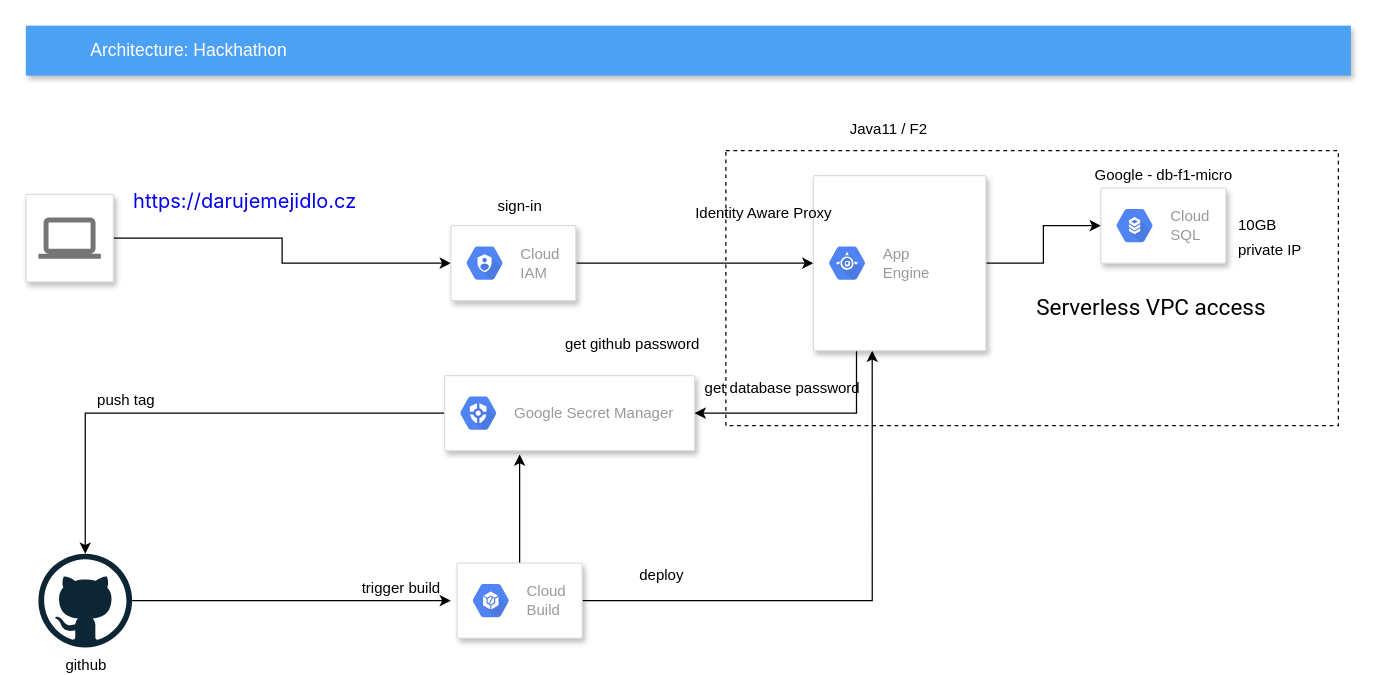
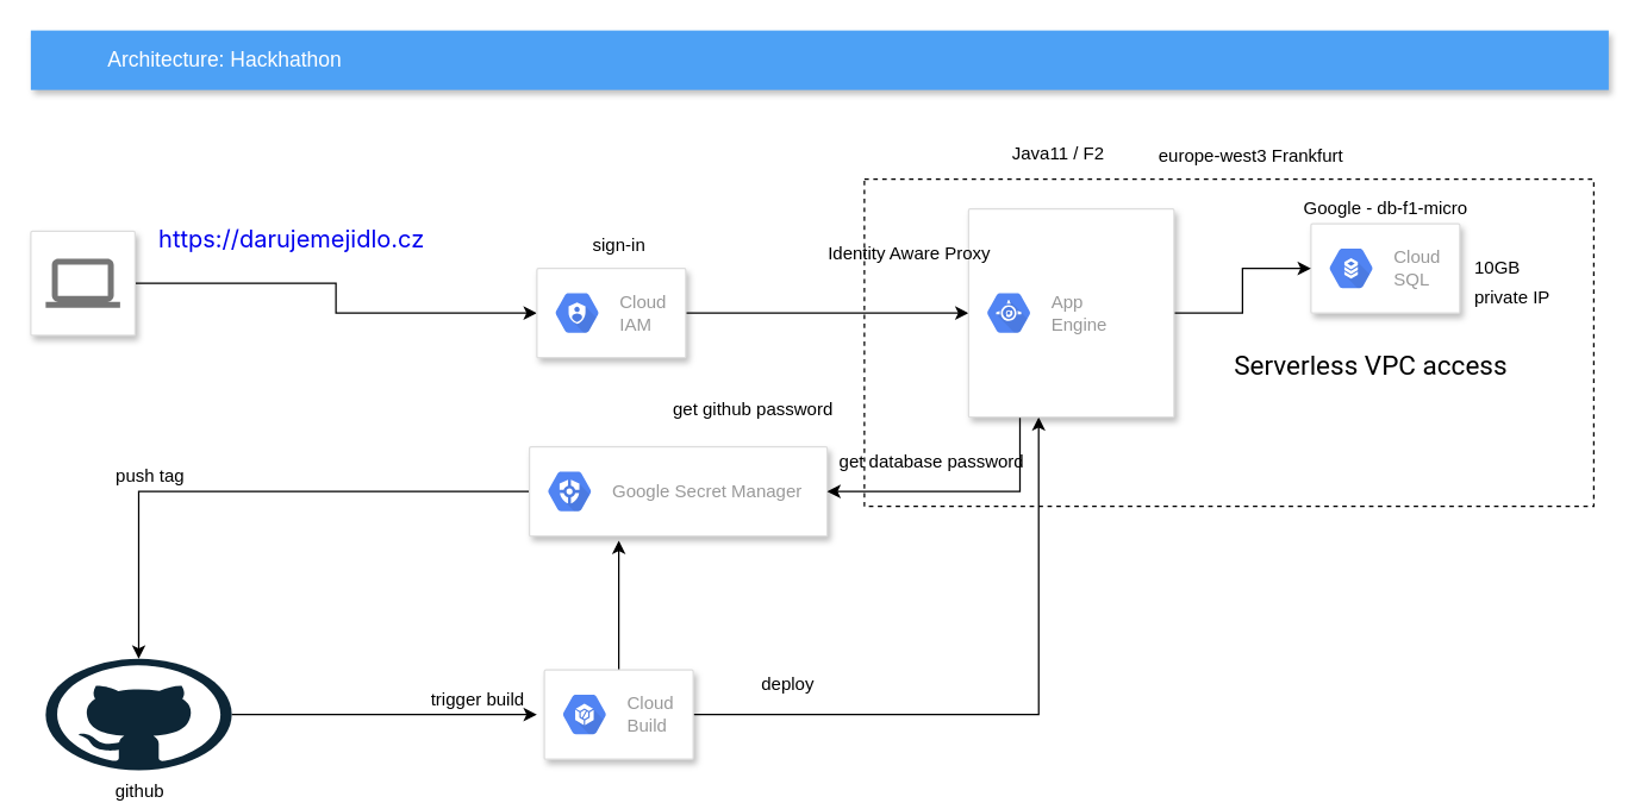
  <mxCell id="0" />
  <mxCell id="1" parent="0" />
  <mxCell id="2" value="" style="rounded=0;whiteSpace=wrap;html=1;dashed=1;" parent="1" vertex="1"><mxGeometry x="580" y="120" width="490" height="220" as="geometry" /></mxCell>
  <mxCell id="3" value="Architecture: Hackhathon" style="fillColor=#4DA1F5;strokeColor=none;shadow=1;gradientColor=none;fontSize=14;align=left;spacingLeft=50;fontColor=#ffffff;html=1;" parent="1" vertex="1"><mxGeometry x="20" y="20" width="1060" height="40" as="geometry" /></mxCell>
  <mxCell id="4" style="edgeStyle=orthogonalEdgeStyle;rounded=0;orthogonalLoop=1;jettySize=auto;html=1;entryX=0;entryY=0.5;entryDx=0;entryDy=0;" parent="1" source="5" target="19" edge="1"><mxGeometry relative="1" as="geometry" /></mxCell>
  <mxCell id="5" value="" style="strokeColor=#dddddd;fillColor=#ffffff;shadow=1;strokeWidth=1;rounded=1;absoluteArcSize=1;arcSize=2;labelPosition=center;verticalLabelPosition=middle;align=center;verticalAlign=bottom;spacingLeft=0;fontColor=#999999;fontSize=12;whiteSpace=wrap;spacingBottom=2;html=1;" parent="1" vertex="1"><mxGeometry x="20" y="155" width="70" height="70" as="geometry" /></mxCell>
  <mxCell id="6" value="" style="dashed=0;connectable=0;html=1;fillColor=#757575;strokeColor=none;shape=mxgraph.gcp2.laptop;part=1;" parent="5" vertex="1"><mxGeometry x="0.5" width="50" height="33" relative="1" as="geometry"><mxPoint x="-25" y="18.5" as="offset" /></mxGeometry></mxCell>
  <mxCell id="7" value="" style="strokeColor=#dddddd;shadow=1;strokeWidth=1;rounded=1;absoluteArcSize=1;arcSize=2;" parent="1" vertex="1"><mxGeometry x="880" y="150" width="100" height="60" as="geometry" /></mxCell>
  <mxCell id="8" value="Cloud&#10;SQL" style="dashed=0;connectable=0;html=1;fillColor=#5184F3;strokeColor=none;shape=mxgraph.gcp2.hexIcon;prIcon=cloud_sql;part=1;labelPosition=right;verticalLabelPosition=middle;align=left;verticalAlign=middle;spacingLeft=5;fontColor=#999999;fontSize=12;" parent="7" vertex="1"><mxGeometry y="0.5" width="44" height="39" relative="1" as="geometry"><mxPoint x="5" y="-19.5" as="offset" /></mxGeometry></mxCell>
  <mxCell id="9" style="edgeStyle=orthogonalEdgeStyle;rounded=0;orthogonalLoop=1;jettySize=auto;html=1;exitX=1;exitY=0.5;exitDx=0;exitDy=0;entryX=0.341;entryY=1;entryDx=0;entryDy=0;entryPerimeter=0;" parent="1" source="11" target="32" edge="1"><mxGeometry relative="1" as="geometry"><mxPoint x="710" y="220" as="targetPoint" /></mxGeometry></mxCell>
  <mxCell id="10" style="edgeStyle=orthogonalEdgeStyle;rounded=0;orthogonalLoop=1;jettySize=auto;html=1;entryX=0.3;entryY=1.05;entryDx=0;entryDy=0;entryPerimeter=0;" parent="1" source="11" target="22" edge="1"><mxGeometry relative="1" as="geometry" /></mxCell>
  <mxCell id="11" value="" style="strokeColor=#dddddd;shadow=1;strokeWidth=1;rounded=1;absoluteArcSize=1;arcSize=2;" parent="1" vertex="1"><mxGeometry x="365" y="450" width="100" height="60" as="geometry" /></mxCell>
  <mxCell id="12" value="Cloud&#10;Build" style="dashed=0;connectable=0;html=1;fillColor=#5184F3;strokeColor=none;shape=mxgraph.gcp2.hexIcon;prIcon=container_builder;part=1;labelPosition=right;verticalLabelPosition=middle;align=left;verticalAlign=middle;spacingLeft=5;fontColor=#999999;fontSize=12;" parent="11" vertex="1"><mxGeometry y="0.5" width="44" height="39" relative="1" as="geometry"><mxPoint x="5" y="-19.5" as="offset" /></mxGeometry></mxCell>
  <mxCell id="13" style="edgeStyle=orthogonalEdgeStyle;rounded=0;orthogonalLoop=1;jettySize=auto;html=1;" parent="1" source="14" edge="1"><mxGeometry relative="1" as="geometry"><mxPoint x="360" y="480" as="targetPoint" /></mxGeometry></mxCell>
- <mxCell id="14" value="github" style="dashed=0;outlineConnect=0;html=1;align=center;labelPosition=center;verticalLabelPosition=bottom;verticalAlign=top;shape=mxgraph.weblogos.github" parent="1" vertex="1"><mxGeometry x="30" y="442.5" width="75" height="75" as="geometry" /></mxCell>
+ <mxCell id="14" value="github" style="dashed=0;outlineConnect=0;html=1;align=center;labelPosition=center;verticalLabelPosition=bottom;verticalAlign=top;shape=mxgraph.weblogos.github" parent="1" vertex="1"><mxGeometry x="30" y="442.5" width="125" height="75" as="geometry" /></mxCell>
  <mxCell id="15" value="trigger build" style="text;html=1;resizable=0;autosize=1;align=center;verticalAlign=middle;points=[];fillColor=none;strokeColor=none;rounded=0;" parent="1" vertex="1"><mxGeometry x="280" y="460" width="80" height="20" as="geometry" /></mxCell>
  <mxCell id="16" value="deploy&amp;nbsp;" style="text;html=1;resizable=0;autosize=1;align=center;verticalAlign=middle;points=[];fillColor=none;strokeColor=none;rounded=0;" parent="1" vertex="1"><mxGeometry x="505" y="450" width="50" height="20" as="geometry" /></mxCell>
  <mxCell id="17" value="&lt;a style=&quot;box-sizing: border-box; background-color: rgb(255, 255, 255); text-decoration-line: none; transition: color 80ms cubic-bezier(0.33, 1, 0.68, 1) 0s, background-color 0s ease 0s, box-shadow 0s ease 0s, border-color 0s ease 0s; font-family: -apple-system, BlinkMacSystemFont, &amp;quot;Segoe UI&amp;quot;, Helvetica, Arial, sans-serif, &amp;quot;Apple Color Emoji&amp;quot;, &amp;quot;Segoe UI Emoji&amp;quot;; font-size: 16px; text-align: start;&quot; rel=&quot;nofollow&quot; href=&quot;https://darujemejidlo.cz/&quot;&gt;https://darujemejidlo.cz&lt;/a&gt;" style="text;html=1;resizable=0;autosize=1;align=center;verticalAlign=middle;points=[];fillColor=none;strokeColor=none;rounded=0;" parent="1" vertex="1"><mxGeometry x="105" y="150" width="180" height="20" as="geometry" /></mxCell>
  <mxCell id="18" style="edgeStyle=orthogonalEdgeStyle;rounded=0;orthogonalLoop=1;jettySize=auto;html=1;exitX=1;exitY=0.5;exitDx=0;exitDy=0;entryX=0;entryY=0.5;entryDx=0;entryDy=0;" parent="1" source="19" target="32" edge="1"><mxGeometry relative="1" as="geometry"><mxPoint x="322.09" y="190.08" as="targetPoint" /></mxGeometry></mxCell>
  <mxCell id="19" value="" style="strokeColor=#dddddd;shadow=1;strokeWidth=1;rounded=1;absoluteArcSize=1;arcSize=2;" parent="1" vertex="1"><mxGeometry x="360" y="180" width="100" height="60" as="geometry" /></mxCell>
  <mxCell id="20" value="Cloud&#10;IAM" style="dashed=0;connectable=0;html=1;fillColor=#5184F3;strokeColor=none;shape=mxgraph.gcp2.hexIcon;prIcon=cloud_iam;part=1;labelPosition=right;verticalLabelPosition=middle;align=left;verticalAlign=middle;spacingLeft=5;fontColor=#999999;fontSize=12;" parent="19" vertex="1"><mxGeometry y="0.5" width="44" height="39" relative="1" as="geometry"><mxPoint x="5" y="-19.5" as="offset" /></mxGeometry></mxCell>
  <mxCell id="21" style="edgeStyle=orthogonalEdgeStyle;rounded=0;orthogonalLoop=1;jettySize=auto;html=1;exitX=0;exitY=0.5;exitDx=0;exitDy=0;" parent="1" source="22" target="14" edge="1"><mxGeometry relative="1" as="geometry" /></mxCell>
  <mxCell id="22" value="" style="strokeColor=#dddddd;shadow=1;strokeWidth=1;rounded=1;absoluteArcSize=1;arcSize=2;" parent="1" vertex="1"><mxGeometry x="355" y="300" width="200" height="60" as="geometry" /></mxCell>
  <mxCell id="23" value="Google Secret Manager" style="dashed=0;connectable=0;html=1;fillColor=#5184F3;strokeColor=none;shape=mxgraph.gcp2.hexIcon;prIcon=cloud_security_command_center;part=1;labelPosition=right;verticalLabelPosition=middle;align=left;verticalAlign=middle;spacingLeft=5;fontColor=#999999;fontSize=12;" parent="22" vertex="1"><mxGeometry y="0.5" width="44" height="39" relative="1" as="geometry"><mxPoint x="5" y="-19.5" as="offset" /></mxGeometry></mxCell>
  <mxCell id="24" value="get database password" style="text;html=1;resizable=0;autosize=1;align=center;verticalAlign=middle;points=[];fillColor=none;strokeColor=none;rounded=0;" parent="1" vertex="1"><mxGeometry x="555" y="300" width="140" height="20" as="geometry" /></mxCell>
  <mxCell id="25" value="sign-in" style="text;html=1;resizable=0;autosize=1;align=center;verticalAlign=middle;points=[];fillColor=none;strokeColor=none;rounded=0;" parent="1" vertex="1"><mxGeometry x="390" y="155" width="50" height="20" as="geometry" /></mxCell>
  <mxCell id="26" value="Google - db-f1-micro" style="text;html=1;resizable=0;autosize=1;align=center;verticalAlign=middle;points=[];fillColor=none;strokeColor=none;rounded=0;" parent="1" vertex="1"><mxGeometry x="865" y="130" width="130" height="20" as="geometry" /></mxCell>
  <mxCell id="27" value="10GB" style="text;html=1;resizable=0;autosize=1;align=center;verticalAlign=middle;points=[];fillColor=none;strokeColor=none;rounded=0;" parent="1" vertex="1"><mxGeometry x="980" y="170" width="50" height="20" as="geometry" /></mxCell>
  <mxCell id="28" value="&lt;h1 class=&quot;cfc-heading-tag cfc-text-title-3 cfc-heading-no-margins ng-star-inserted&quot; style=&quot;box-sizing: border-box ; border: 0px ; font-weight: 400 ; font-stretch: normal ; font-size: 18px ; line-height: 24px ; font-family: &amp;#34;roboto&amp;#34; ; outline: 0px ; padding: 0px ; vertical-align: baseline ; position: static ; margin: 0px ; bottom: auto ; max-width: none ; overflow-wrap: break-word ; background-color: rgb(255 , 255 , 255)&quot;&gt;&lt;span class=&quot;ng-star-inserted&quot; style=&quot;box-sizing: border-box ; border: 0px ; font-family: inherit ; font-style: inherit ; font-weight: inherit ; margin: 0px ; outline: 0px ; padding: 0px ; vertical-align: baseline&quot;&gt;Serverless VPC access&lt;/span&gt;&lt;/h1&gt;" style="text;html=1;resizable=0;autosize=1;align=center;verticalAlign=middle;points=[];fillColor=none;strokeColor=none;rounded=0;" parent="1" vertex="1"><mxGeometry x="830" y="230" width="180" height="30" as="geometry" /></mxCell>
  <mxCell id="29" value="private IP" style="text;html=1;resizable=0;autosize=1;align=center;verticalAlign=middle;points=[];fillColor=none;strokeColor=none;rounded=0;" parent="1" vertex="1"><mxGeometry x="980" y="190" width="70" height="20" as="geometry" /></mxCell>
  <mxCell id="30" style="edgeStyle=orthogonalEdgeStyle;rounded=0;orthogonalLoop=1;jettySize=auto;html=1;exitX=1;exitY=0.5;exitDx=0;exitDy=0;entryX=0;entryY=0.5;entryDx=0;entryDy=0;" parent="1" source="32" target="7" edge="1"><mxGeometry relative="1" as="geometry" /></mxCell>
  <mxCell id="31" style="edgeStyle=orthogonalEdgeStyle;rounded=0;orthogonalLoop=1;jettySize=auto;html=1;exitX=0.25;exitY=1;exitDx=0;exitDy=0;entryX=1;entryY=0.5;entryDx=0;entryDy=0;" parent="1" source="32" target="22" edge="1"><mxGeometry relative="1" as="geometry" /></mxCell>
  <mxCell id="32" value="" style="strokeColor=#dddddd;shadow=1;strokeWidth=1;rounded=1;absoluteArcSize=1;arcSize=2;" parent="1" vertex="1"><mxGeometry x="650" y="140" width="138" height="140" as="geometry" /></mxCell>
  <mxCell id="33" value="App&#10;Engine" style="dashed=0;connectable=0;html=1;fillColor=#5184F3;strokeColor=none;shape=mxgraph.gcp2.hexIcon;prIcon=app_engine;part=1;labelPosition=right;verticalLabelPosition=middle;align=left;verticalAlign=middle;spacingLeft=5;fontColor=#999999;fontSize=12;" parent="32" vertex="1"><mxGeometry y="0.5" width="44" height="39" relative="1" as="geometry"><mxPoint x="5" y="-19.5" as="offset" /></mxGeometry></mxCell>
  <mxCell id="34" value="Identity Aware Proxy" style="text;html=1;resizable=0;autosize=1;align=center;verticalAlign=middle;points=[];fillColor=none;strokeColor=none;rounded=0;" parent="1" vertex="1"><mxGeometry x="550" y="160" width="120" height="20" as="geometry" /></mxCell>
  <mxCell id="35" value="get github password" style="text;html=1;resizable=0;autosize=1;align=center;verticalAlign=middle;points=[];fillColor=none;strokeColor=none;rounded=0;" parent="1" vertex="1"><mxGeometry x="445" y="265" width="120" height="20" as="geometry" /></mxCell>
  <mxCell id="36" value="push tag" style="text;html=1;resizable=0;autosize=1;align=center;verticalAlign=middle;points=[];fillColor=none;strokeColor=none;rounded=0;" parent="1" vertex="1"><mxGeometry x="70" y="310" width="60" height="20" as="geometry" /></mxCell>
+ <mxCell id="37" value="europe-west3 Frankfurt" style="text;html=1;strokeColor=none;fillColor=none;align=center;verticalAlign=middle;whiteSpace=wrap;rounded=0;" parent="1" vertex="1"><mxGeometry x="760" y="90" width="160" height="30" as="geometry" /></mxCell>
  <mxCell id="38" value="Java11 / F2" style="text;html=1;resizable=0;autosize=1;align=center;verticalAlign=middle;points=[];fillColor=none;strokeColor=none;rounded=0;" parent="1" vertex="1"><mxGeometry x="670" y="93.333" width="80" height="20" as="geometry" /></mxCell>
